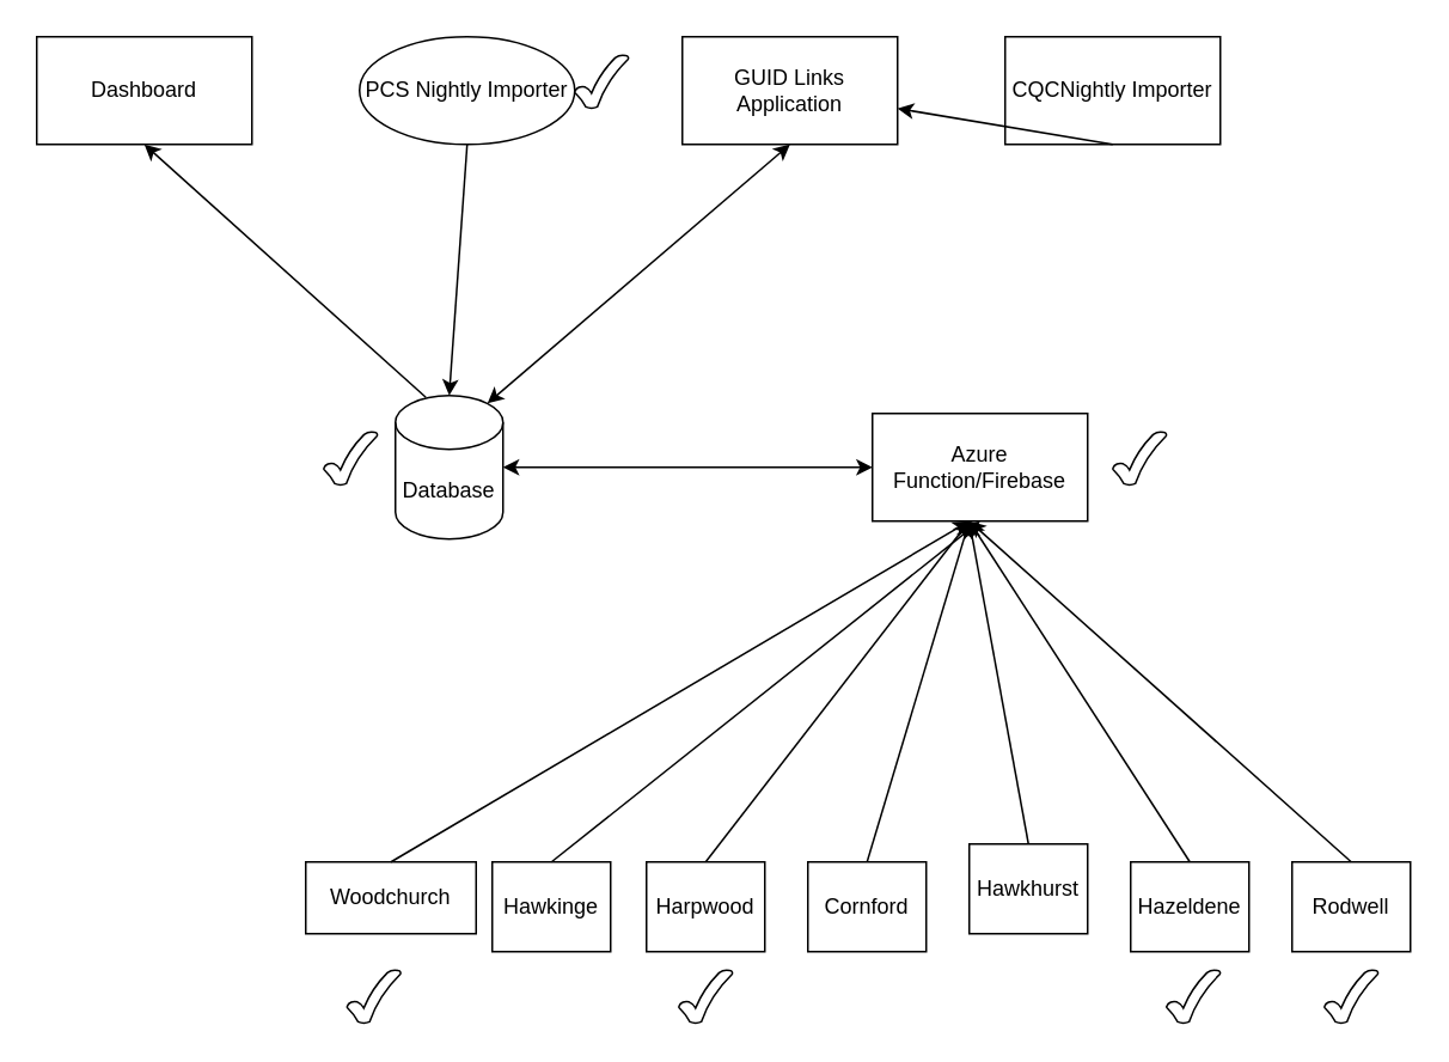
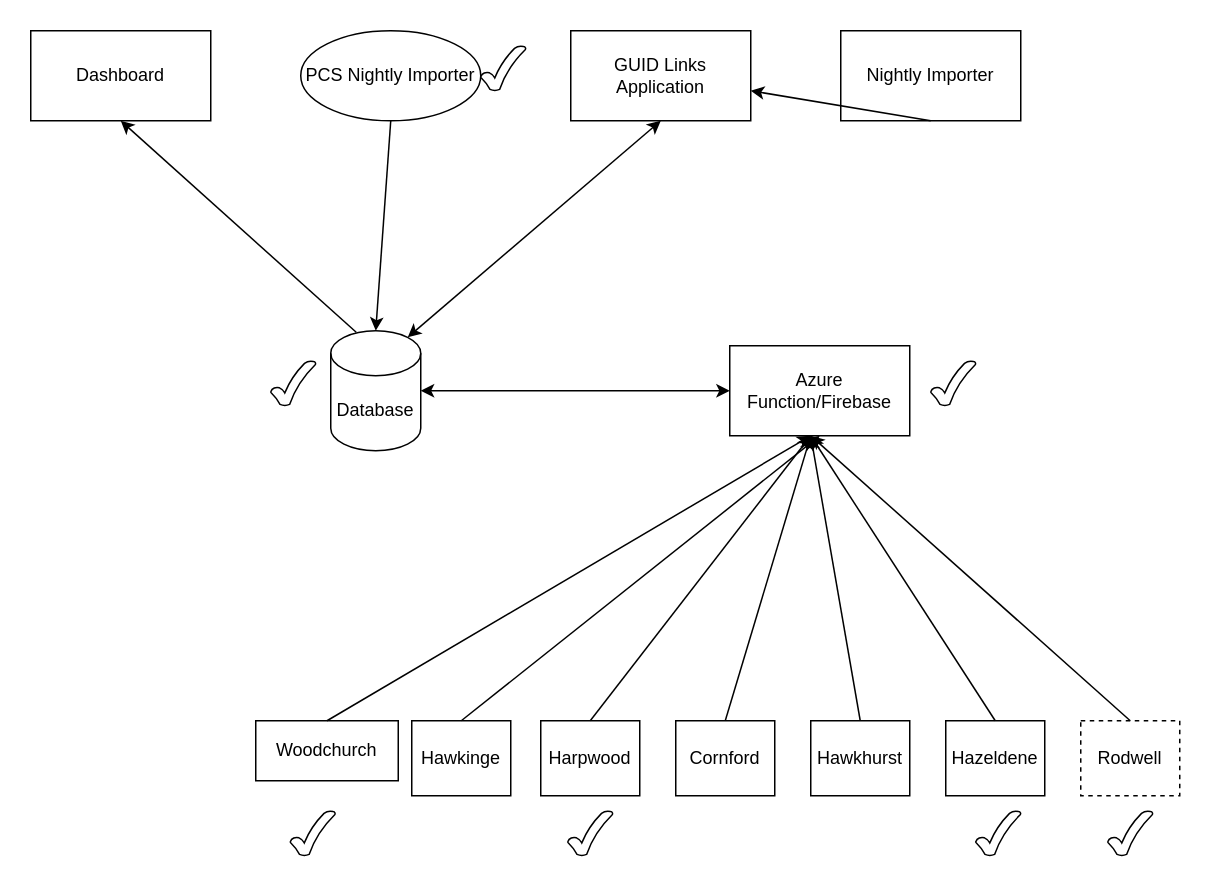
  <mxCell id="0" />
  <mxCell id="1" parent="0" />
  <mxCell id="2" value="Database" style="shape=cylinder3;whiteSpace=wrap;html=1;boundedLbl=1;backgroundOutline=1;size=15;" vertex="1" parent="1"><mxGeometry x="220" y="220" width="60" height="80" as="geometry" /></mxCell>
  <mxCell id="3" value="Azure Function/Firebase" style="rounded=0;whiteSpace=wrap;html=1;" vertex="1" parent="1"><mxGeometry x="486" y="230" width="120" height="60" as="geometry" /></mxCell>
  <mxCell id="4" value="Hawkinge" style="rounded=0;whiteSpace=wrap;html=1;" vertex="1" parent="1"><mxGeometry x="274" y="480" width="66" height="50" as="geometry" /></mxCell>
  <mxCell id="5" value="Harpwood" style="rounded=0;whiteSpace=wrap;html=1;" vertex="1" parent="1"><mxGeometry x="360" y="480" width="66" height="50" as="geometry" /></mxCell>
  <mxCell id="6" value="Cornford" style="rounded=0;whiteSpace=wrap;html=1;" vertex="1" parent="1"><mxGeometry x="450" y="480" width="66" height="50" as="geometry" /></mxCell>
- <mxCell id="7" value="Hawkhurst" style="rounded=0;whiteSpace=wrap;html=1;" vertex="1" parent="1"><mxGeometry x="540" y="470" width="66" height="50" as="geometry" /></mxCell>
+ <mxCell id="7" value="Hawkhurst" style="rounded=0;whiteSpace=wrap;html=1;" vertex="1" parent="1"><mxGeometry x="540" y="480" width="66" height="50" as="geometry" /></mxCell>
  <mxCell id="8" value="Hazeldene" style="rounded=0;whiteSpace=wrap;html=1;" vertex="1" parent="1"><mxGeometry x="630" y="480" width="66" height="50" as="geometry" /></mxCell>
- <mxCell id="9" value="Rodwell" style="rounded=0;whiteSpace=wrap;html=1;" vertex="1" parent="1"><mxGeometry x="720" y="480" width="66" height="50" as="geometry" /></mxCell>
+ <mxCell id="9" value="Rodwell" style="rounded=0;whiteSpace=wrap;html=1;dashed=1;" vertex="1" parent="1"><mxGeometry x="720" y="480" width="66" height="50" as="geometry" /></mxCell>
  <mxCell id="10" value="" style="endArrow=open;html=1;rounded=0;entryX=0.5;entryY=1;entryDx=0;entryDy=0;exitX=0.5;exitY=0;exitDx=0;exitDy=0;" edge="1" parent="1" source="4" target="3"><mxGeometry width="50" height="50" relative="1" as="geometry"><mxPoint x="310" y="470" as="sourcePoint" /><mxPoint x="420" y="280" as="targetPoint" /></mxGeometry></mxCell>
  <mxCell id="11" value="" style="endArrow=classic;html=1;rounded=0;exitX=0.5;exitY=0;exitDx=0;exitDy=0;" edge="1" parent="1" source="5"><mxGeometry width="50" height="50" relative="1" as="geometry"><mxPoint x="370" y="330" as="sourcePoint" /><mxPoint x="540" y="290" as="targetPoint" /></mxGeometry></mxCell>
  <mxCell id="12" value="" style="endArrow=classic;html=1;rounded=0;exitX=0.5;exitY=0;exitDx=0;exitDy=0;" edge="1" parent="1" source="6"><mxGeometry width="50" height="50" relative="1" as="geometry"><mxPoint x="490" y="340" as="sourcePoint" /><mxPoint x="540" y="290" as="targetPoint" /></mxGeometry></mxCell>
  <mxCell id="13" value="" style="endArrow=classic;html=1;rounded=0;exitX=0.5;exitY=0;exitDx=0;exitDy=0;" edge="1" parent="1" source="7"><mxGeometry width="50" height="50" relative="1" as="geometry"><mxPoint x="490" y="340" as="sourcePoint" /><mxPoint x="540" y="290" as="targetPoint" /></mxGeometry></mxCell>
  <mxCell id="14" value="" style="endArrow=classic;html=1;rounded=0;exitX=0.5;exitY=0;exitDx=0;exitDy=0;" edge="1" parent="1" source="8"><mxGeometry width="50" height="50" relative="1" as="geometry"><mxPoint x="490" y="340" as="sourcePoint" /><mxPoint x="540" y="290" as="targetPoint" /></mxGeometry></mxCell>
  <mxCell id="15" value="" style="endArrow=classic;html=1;rounded=0;exitX=0.5;exitY=0;exitDx=0;exitDy=0;" edge="1" parent="1" source="9"><mxGeometry width="50" height="50" relative="1" as="geometry"><mxPoint x="490" y="340" as="sourcePoint" /><mxPoint x="540" y="290" as="targetPoint" /></mxGeometry></mxCell>
  <mxCell id="16" value="PCS Nightly Importer" style="ellipse;whiteSpace=wrap;html=1;" vertex="1" parent="1"><mxGeometry x="200" y="20" width="120" height="60" as="geometry" /></mxCell>
  <mxCell id="17" value="Dashboard" style="rounded=0;whiteSpace=wrap;html=1;" vertex="1" parent="1"><mxGeometry x="20" y="20" width="120" height="60" as="geometry" /></mxCell>
  <mxCell id="18" value="GUID Links Application" style="rounded=0;whiteSpace=wrap;html=1;" vertex="1" parent="1"><mxGeometry x="380" y="20" width="120" height="60" as="geometry" /></mxCell>
- <mxCell id="19" value="CQCNightly Importer" style="rounded=0;whiteSpace=wrap;html=1;" vertex="1" parent="1"><mxGeometry x="560" y="20" width="120" height="60" as="geometry" /></mxCell>
+ <mxCell id="19" value="Nightly Importer" style="rounded=0;whiteSpace=wrap;html=1;" vertex="1" parent="1"><mxGeometry x="560" y="20" width="120" height="60" as="geometry" /></mxCell>
  <mxCell id="20" value="" style="endArrow=classic;startArrow=classic;html=1;rounded=0;entryX=0;entryY=0.5;entryDx=0;entryDy=0;" edge="1" parent="1" target="3"><mxGeometry width="50" height="50" relative="1" as="geometry"><mxPoint x="280" y="260" as="sourcePoint" /><mxPoint x="330" y="210" as="targetPoint" /></mxGeometry></mxCell>
  <mxCell id="21" value="" style="endArrow=classic;html=1;rounded=0;exitX=0.283;exitY=0.013;exitDx=0;exitDy=0;exitPerimeter=0;" edge="1" parent="1" source="2"><mxGeometry width="50" height="50" relative="1" as="geometry"><mxPoint x="30" y="130" as="sourcePoint" /><mxPoint x="80" y="80" as="targetPoint" /></mxGeometry></mxCell>
  <mxCell id="22" value="" style="endArrow=classic;html=1;rounded=0;exitX=0.5;exitY=1;exitDx=0;exitDy=0;" edge="1" parent="1" source="16"><mxGeometry width="50" height="50" relative="1" as="geometry"><mxPoint x="200" y="270" as="sourcePoint" /><mxPoint x="250" y="220" as="targetPoint" /></mxGeometry></mxCell>
  <mxCell id="23" value="" style="endArrow=classic;startArrow=classic;html=1;rounded=0;exitX=0.855;exitY=0;exitDx=0;exitDy=4.35;exitPerimeter=0;" edge="1" parent="1" source="2"><mxGeometry width="50" height="50" relative="1" as="geometry"><mxPoint x="390" y="130" as="sourcePoint" /><mxPoint x="440" y="80" as="targetPoint" /></mxGeometry></mxCell>
  <mxCell id="24" value="" style="endArrow=classic;html=1;rounded=0;exitX=0.5;exitY=1;exitDx=0;exitDy=0;" edge="1" parent="1" source="19" target="18"><mxGeometry width="50" height="50" relative="1" as="geometry"><mxPoint x="370" y="330" as="sourcePoint" /><mxPoint x="420" y="280" as="targetPoint" /></mxGeometry></mxCell>
  <mxCell id="25" value="Woodchurch" style="rounded=0;whiteSpace=wrap;html=1;" vertex="1" parent="1"><mxGeometry x="170" y="480" width="95" height="40" as="geometry" /></mxCell>
  <mxCell id="26" value="" style="endArrow=classic;html=1;rounded=0;exitX=0.5;exitY=0;exitDx=0;exitDy=0;" edge="1" parent="1" source="25"><mxGeometry width="50" height="50" relative="1" as="geometry"><mxPoint x="370" y="330" as="sourcePoint" /><mxPoint x="540" y="290" as="targetPoint" /></mxGeometry></mxCell>
  <mxCell id="27" value="" style="verticalLabelPosition=bottom;verticalAlign=top;html=1;shape=mxgraph.basic.tick" vertex="1" parent="1"><mxGeometry x="620" y="240" width="30" height="30" as="geometry" /></mxCell>
  <mxCell id="28" value="" style="verticalLabelPosition=bottom;verticalAlign=top;html=1;shape=mxgraph.basic.tick" vertex="1" parent="1"><mxGeometry x="650" y="540" width="30" height="30" as="geometry" /></mxCell>
  <mxCell id="29" value="" style="verticalLabelPosition=bottom;verticalAlign=top;html=1;shape=mxgraph.basic.tick" vertex="1" parent="1"><mxGeometry x="378" y="540" width="30" height="30" as="geometry" /></mxCell>
  <mxCell id="30" value="" style="verticalLabelPosition=bottom;verticalAlign=top;html=1;shape=mxgraph.basic.tick" vertex="1" parent="1"><mxGeometry x="180" y="240" width="30" height="30" as="geometry" /></mxCell>
  <mxCell id="31" value="" style="verticalLabelPosition=bottom;verticalAlign=top;html=1;shape=mxgraph.basic.tick" vertex="1" parent="1"><mxGeometry x="320" y="30" width="30" height="30" as="geometry" /></mxCell>
  <mxCell id="32" value="" style="verticalLabelPosition=bottom;verticalAlign=top;html=1;shape=mxgraph.basic.tick" vertex="1" parent="1"><mxGeometry x="738" y="540" width="30" height="30" as="geometry" /></mxCell>
  <mxCell id="33" value="" style="verticalLabelPosition=bottom;verticalAlign=top;html=1;shape=mxgraph.basic.tick" vertex="1" parent="1"><mxGeometry x="193" y="540" width="30" height="30" as="geometry" /></mxCell>
